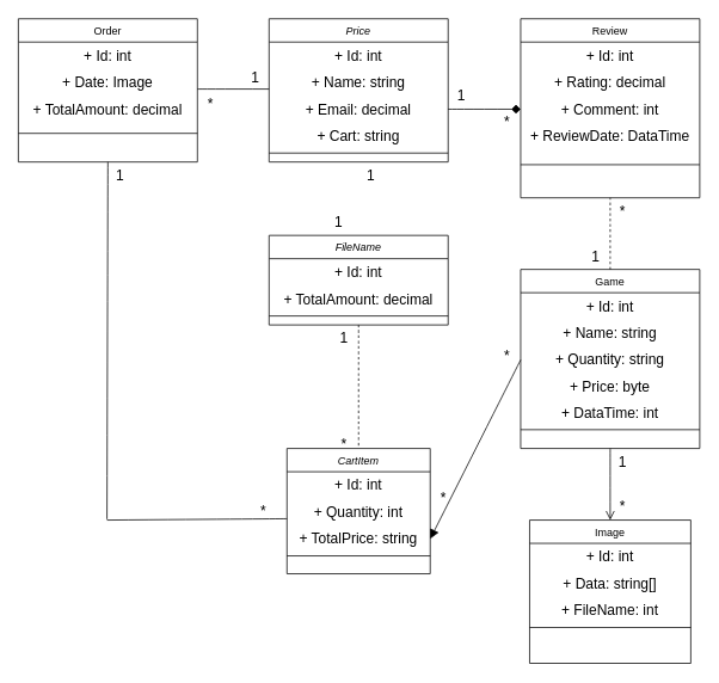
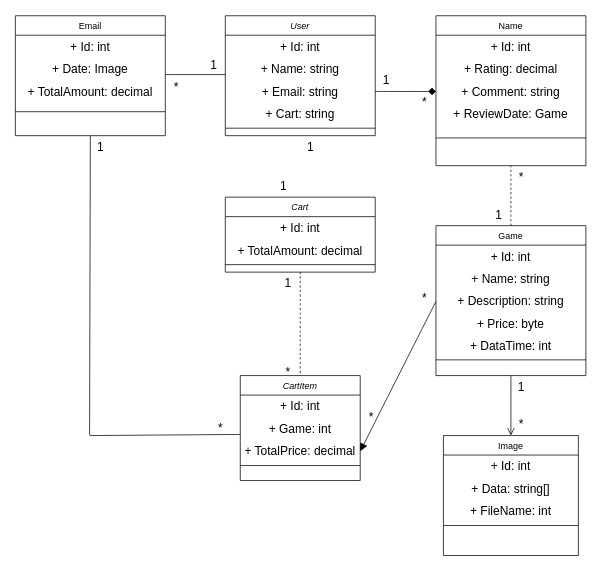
  <mxCell id="0" />
  <mxCell id="1" parent="0" />
- <mxCell id="2" value="Price" style="swimlane;fontStyle=2;align=center;verticalAlign=top;childLayout=stackLayout;horizontal=1;startSize=26;horizontalStack=0;resizeParent=1;resizeLast=0;collapsible=1;marginBottom=0;rounded=0;shadow=0;strokeWidth=1;" parent="1" vertex="1"><mxGeometry x="300" y="20" width="200" height="160" as="geometry"><mxRectangle x="230" y="140" width="160" height="26" as="alternateBounds" /></mxGeometry></mxCell>
+ <mxCell id="2" value="User" style="swimlane;fontStyle=2;align=center;verticalAlign=top;childLayout=stackLayout;horizontal=1;startSize=26;horizontalStack=0;resizeParent=1;resizeLast=0;collapsible=1;marginBottom=0;rounded=0;shadow=0;strokeWidth=1;" parent="1" vertex="1"><mxGeometry x="300" y="20" width="200" height="160" as="geometry"><mxRectangle x="230" y="140" width="160" height="26" as="alternateBounds" /></mxGeometry></mxCell>
  <mxCell id="3" value="+ Id: int" style="text;html=1;align=center;verticalAlign=middle;whiteSpace=wrap;rounded=0;fontSize=16;" parent="2" vertex="1"><mxGeometry y="26" width="200" height="30" as="geometry" /></mxCell>
  <mxCell id="4" value="+ Name: string" style="text;html=1;align=center;verticalAlign=middle;whiteSpace=wrap;rounded=0;fontSize=16;" parent="2" vertex="1"><mxGeometry y="56" width="200" height="30" as="geometry" /></mxCell>
- <mxCell id="5" value="+ Email: decimal" style="text;html=1;align=center;verticalAlign=middle;whiteSpace=wrap;rounded=0;fontSize=16;" parent="2" vertex="1"><mxGeometry y="86" width="200" height="30" as="geometry" /></mxCell>
+ <mxCell id="5" value="+ Email: string" style="text;html=1;align=center;verticalAlign=middle;whiteSpace=wrap;rounded=0;fontSize=16;" parent="2" vertex="1"><mxGeometry y="86" width="200" height="30" as="geometry" /></mxCell>
  <mxCell id="6" value="+ Cart: string" style="text;html=1;align=center;verticalAlign=middle;whiteSpace=wrap;rounded=0;fontSize=16;" parent="2" vertex="1"><mxGeometry y="116" width="200" height="30" as="geometry" /></mxCell>
  <mxCell id="7" value="" style="line;html=1;strokeWidth=1;align=left;verticalAlign=middle;spacingTop=-1;spacingLeft=3;spacingRight=3;rotatable=0;labelPosition=right;points=[];portConstraint=eastwest;" parent="2" vertex="1"><mxGeometry y="146" width="200" height="8" as="geometry" /></mxCell>
  <mxCell id="8" value="Game" style="swimlane;fontStyle=0;align=center;verticalAlign=top;childLayout=stackLayout;horizontal=1;startSize=26;horizontalStack=0;resizeParent=1;resizeLast=0;collapsible=1;marginBottom=0;rounded=0;shadow=0;strokeWidth=1;" parent="1" vertex="1"><mxGeometry x="581" y="300" width="200" height="200" as="geometry"><mxRectangle x="130" y="380" width="160" height="26" as="alternateBounds" /></mxGeometry></mxCell>
  <mxCell id="9" value="+ Id: int" style="text;html=1;align=center;verticalAlign=middle;whiteSpace=wrap;rounded=0;fontSize=16;" parent="8" vertex="1"><mxGeometry y="26" width="200" height="30" as="geometry" /></mxCell>
  <mxCell id="10" value="+ Name: string" style="text;html=1;align=center;verticalAlign=middle;whiteSpace=wrap;rounded=0;fontSize=16;" parent="8" vertex="1"><mxGeometry y="56" width="200" height="30" as="geometry" /></mxCell>
- <mxCell id="11" value="+ Quantity: string" style="text;html=1;align=center;verticalAlign=middle;whiteSpace=wrap;rounded=0;fontSize=16;" parent="8" vertex="1"><mxGeometry y="86" width="200" height="30" as="geometry" /></mxCell>
+ <mxCell id="11" value="+ Description: string" style="text;html=1;align=center;verticalAlign=middle;whiteSpace=wrap;rounded=0;fontSize=16;" parent="8" vertex="1"><mxGeometry y="86" width="200" height="30" as="geometry" /></mxCell>
  <mxCell id="12" value="+ Price: byte" style="text;html=1;align=center;verticalAlign=middle;whiteSpace=wrap;rounded=0;fontSize=16;" parent="8" vertex="1"><mxGeometry y="116" width="200" height="30" as="geometry" /></mxCell>
  <mxCell id="13" value="+ DataTime: int" style="text;html=1;align=center;verticalAlign=middle;whiteSpace=wrap;rounded=0;fontSize=16;" parent="8" vertex="1"><mxGeometry y="146" width="200" height="30" as="geometry" /></mxCell>
  <mxCell id="14" value="" style="line;html=1;strokeWidth=1;align=left;verticalAlign=middle;spacingTop=-1;spacingLeft=3;spacingRight=3;rotatable=0;labelPosition=right;points=[];portConstraint=eastwest;" parent="8" vertex="1"><mxGeometry y="176" width="200" height="6" as="geometry" /></mxCell>
- <mxCell id="15" value="Order" style="swimlane;fontStyle=0;align=center;verticalAlign=top;childLayout=stackLayout;horizontal=1;startSize=26;horizontalStack=0;resizeParent=1;resizeLast=0;collapsible=1;marginBottom=0;rounded=0;shadow=0;strokeWidth=1;" parent="1" vertex="1"><mxGeometry x="20" y="20" width="200" height="160" as="geometry"><mxRectangle x="340" y="380" width="170" height="26" as="alternateBounds" /></mxGeometry></mxCell>
+ <mxCell id="15" value="Email" style="swimlane;fontStyle=0;align=center;verticalAlign=top;childLayout=stackLayout;horizontal=1;startSize=26;horizontalStack=0;resizeParent=1;resizeLast=0;collapsible=1;marginBottom=0;rounded=0;shadow=0;strokeWidth=1;" parent="1" vertex="1"><mxGeometry x="20" y="20" width="200" height="160" as="geometry"><mxRectangle x="340" y="380" width="170" height="26" as="alternateBounds" /></mxGeometry></mxCell>
  <mxCell id="16" value="+ Id: int" style="text;html=1;align=center;verticalAlign=middle;whiteSpace=wrap;rounded=0;fontSize=16;" parent="15" vertex="1"><mxGeometry y="26" width="200" height="30" as="geometry" /></mxCell>
  <mxCell id="17" value="+ Date: Image" style="text;html=1;align=center;verticalAlign=middle;whiteSpace=wrap;rounded=0;fontSize=16;" parent="15" vertex="1"><mxGeometry y="56" width="200" height="30" as="geometry" /></mxCell>
  <mxCell id="18" value="+ TotalAmount: decimal" style="text;html=1;align=center;verticalAlign=middle;whiteSpace=wrap;rounded=0;fontSize=16;" parent="15" vertex="1"><mxGeometry y="86" width="200" height="30" as="geometry" /></mxCell>
  <mxCell id="19" value="" style="line;html=1;strokeWidth=1;align=left;verticalAlign=middle;spacingTop=-1;spacingLeft=3;spacingRight=3;rotatable=0;labelPosition=right;points=[];portConstraint=eastwest;" parent="15" vertex="1"><mxGeometry y="116" width="200" height="24" as="geometry" /></mxCell>
  <mxCell id="20" value="Image" style="swimlane;fontStyle=0;align=center;verticalAlign=top;childLayout=stackLayout;horizontal=1;startSize=26;horizontalStack=0;resizeParent=1;resizeLast=0;collapsible=1;marginBottom=0;rounded=0;shadow=0;strokeWidth=1;" parent="1" vertex="1"><mxGeometry x="591" y="580" width="180" height="160" as="geometry"><mxRectangle x="340" y="380" width="170" height="26" as="alternateBounds" /></mxGeometry></mxCell>
  <mxCell id="21" value="+ Id: int" style="text;html=1;align=center;verticalAlign=middle;whiteSpace=wrap;rounded=0;fontSize=16;" parent="20" vertex="1"><mxGeometry y="26" width="180" height="30" as="geometry" /></mxCell>
  <mxCell id="22" value="+ Data: string[]" style="text;html=1;align=center;verticalAlign=middle;whiteSpace=wrap;rounded=0;fontSize=16;" parent="20" vertex="1"><mxGeometry y="56" width="180" height="30" as="geometry" /></mxCell>
  <mxCell id="23" value="+ FileName: int" style="text;html=1;align=center;verticalAlign=middle;whiteSpace=wrap;rounded=0;fontSize=16;" parent="20" vertex="1"><mxGeometry y="86" width="180" height="30" as="geometry" /></mxCell>
  <mxCell id="24" value="" style="line;html=1;strokeWidth=1;align=left;verticalAlign=middle;spacingTop=-1;spacingLeft=3;spacingRight=3;rotatable=0;labelPosition=right;points=[];portConstraint=eastwest;" parent="20" vertex="1"><mxGeometry y="116" width="180" height="8" as="geometry" /></mxCell>
- <mxCell id="25" value="Review" style="swimlane;fontStyle=0;align=center;verticalAlign=top;childLayout=stackLayout;horizontal=1;startSize=26;horizontalStack=0;resizeParent=1;resizeLast=0;collapsible=1;marginBottom=0;rounded=0;shadow=0;strokeWidth=1;" parent="1" vertex="1"><mxGeometry x="581" y="20" width="200" height="200" as="geometry"><mxRectangle x="340" y="380" width="170" height="26" as="alternateBounds" /></mxGeometry></mxCell>
+ <mxCell id="25" value="Name" style="swimlane;fontStyle=0;align=center;verticalAlign=top;childLayout=stackLayout;horizontal=1;startSize=26;horizontalStack=0;resizeParent=1;resizeLast=0;collapsible=1;marginBottom=0;rounded=0;shadow=0;strokeWidth=1;" parent="1" vertex="1"><mxGeometry x="581" y="20" width="200" height="200" as="geometry"><mxRectangle x="340" y="380" width="170" height="26" as="alternateBounds" /></mxGeometry></mxCell>
  <mxCell id="26" value="+ Id: int" style="text;html=1;align=center;verticalAlign=middle;whiteSpace=wrap;rounded=0;fontSize=16;" parent="25" vertex="1"><mxGeometry y="26" width="200" height="30" as="geometry" /></mxCell>
  <mxCell id="27" value="+ Rating: decimal" style="text;html=1;align=center;verticalAlign=middle;whiteSpace=wrap;rounded=0;fontSize=16;" parent="25" vertex="1"><mxGeometry y="56" width="200" height="30" as="geometry" /></mxCell>
- <mxCell id="28" value="+ Comment: int" style="text;html=1;align=center;verticalAlign=middle;whiteSpace=wrap;rounded=0;fontSize=16;" parent="25" vertex="1"><mxGeometry y="86" width="200" height="30" as="geometry" /></mxCell>
- <mxCell id="29" value="+ ReviewDate: DataTime" style="text;html=1;align=center;verticalAlign=middle;whiteSpace=wrap;rounded=0;fontSize=16;" parent="25" vertex="1"><mxGeometry y="116" width="200" height="30" as="geometry" /></mxCell>
+ <mxCell id="28" value="+ Comment: string" style="text;html=1;align=center;verticalAlign=middle;whiteSpace=wrap;rounded=0;fontSize=16;" parent="25" vertex="1"><mxGeometry y="86" width="200" height="30" as="geometry" /></mxCell>
+ <mxCell id="29" value="+ ReviewDate: Game" style="text;html=1;align=center;verticalAlign=middle;whiteSpace=wrap;rounded=0;fontSize=16;" parent="25" vertex="1"><mxGeometry y="116" width="200" height="30" as="geometry" /></mxCell>
  <mxCell id="30" value="" style="line;html=1;strokeWidth=1;align=left;verticalAlign=middle;spacingTop=-1;spacingLeft=3;spacingRight=3;rotatable=0;labelPosition=right;points=[];portConstraint=eastwest;" parent="25" vertex="1"><mxGeometry y="146" width="200" height="34" as="geometry" /></mxCell>
  <mxCell id="31" value="" style="endArrow=none;html=1;rounded=0;fontSize=12;startSize=8;endSize=8;curved=1;entryX=0.5;entryY=1;entryDx=0;entryDy=0;exitX=0.5;exitY=0;exitDx=0;exitDy=0;dashed=1;" parent="1" source="8" target="25" edge="1"><mxGeometry width="50" height="50" relative="1" as="geometry"><mxPoint x="221" y="580" as="sourcePoint" /><mxPoint x="281" y="440" as="targetPoint" /></mxGeometry></mxCell>
  <mxCell id="32" style="edgeStyle=none;curved=1;rounded=0;orthogonalLoop=1;jettySize=auto;html=1;exitX=0.75;exitY=0;exitDx=0;exitDy=0;fontSize=12;startSize=8;endSize=8;" parent="1" source="15" target="15" edge="1"><mxGeometry relative="1" as="geometry" /></mxCell>
  <mxCell id="33" value="" style="endArrow=open;html=1;rounded=0;fontSize=12;startSize=8;endSize=8;curved=1;exitX=0.5;exitY=1;exitDx=0;exitDy=0;entryX=0.5;entryY=0;entryDx=0;entryDy=0;" parent="1" source="8" target="20" edge="1"><mxGeometry width="50" height="50" relative="1" as="geometry"><mxPoint x="181" y="620" as="sourcePoint" /><mxPoint x="281" y="620" as="targetPoint" /></mxGeometry></mxCell>
  <mxCell id="34" value="" style="endArrow=none;html=1;rounded=0;fontSize=12;startSize=8;endSize=8;curved=1;entryX=0;entryY=0.75;entryDx=0;entryDy=0;exitX=1;exitY=0.75;exitDx=0;exitDy=0;" parent="1" source="17" target="4" edge="1"><mxGeometry width="50" height="50" relative="1" as="geometry"><mxPoint x="260" y="90" as="sourcePoint" /><mxPoint x="260" y="168" as="targetPoint" /></mxGeometry></mxCell>
  <mxCell id="35" value="1" style="text;html=1;align=center;verticalAlign=middle;whiteSpace=wrap;rounded=0;fontSize=16;" parent="1" vertex="1"><mxGeometry x="270" y="70" width="30" height="30" as="geometry" /></mxCell>
  <mxCell id="36" value="*" style="text;html=1;align=center;verticalAlign=middle;whiteSpace=wrap;rounded=0;fontSize=16;" parent="1" vertex="1"><mxGeometry x="220" y="100" width="30" height="30" as="geometry" /></mxCell>
- <mxCell id="37" value="FileName" style="swimlane;fontStyle=2;align=center;verticalAlign=top;childLayout=stackLayout;horizontal=1;startSize=26;horizontalStack=0;resizeParent=1;resizeLast=0;collapsible=1;marginBottom=0;rounded=0;shadow=0;strokeWidth=1;" parent="1" vertex="1"><mxGeometry x="300" y="262" width="200" height="100" as="geometry"><mxRectangle x="230" y="140" width="160" height="26" as="alternateBounds" /></mxGeometry></mxCell>
+ <mxCell id="37" value="Cart" style="swimlane;fontStyle=2;align=center;verticalAlign=top;childLayout=stackLayout;horizontal=1;startSize=26;horizontalStack=0;resizeParent=1;resizeLast=0;collapsible=1;marginBottom=0;rounded=0;shadow=0;strokeWidth=1;" parent="1" vertex="1"><mxGeometry x="300" y="262" width="200" height="100" as="geometry"><mxRectangle x="230" y="140" width="160" height="26" as="alternateBounds" /></mxGeometry></mxCell>
  <mxCell id="38" value="+ Id: int" style="text;html=1;align=center;verticalAlign=middle;whiteSpace=wrap;rounded=0;fontSize=16;" parent="37" vertex="1"><mxGeometry y="26" width="200" height="30" as="geometry" /></mxCell>
  <mxCell id="39" value="+ TotalAmount: decimal" style="text;html=1;align=center;verticalAlign=middle;whiteSpace=wrap;rounded=0;fontSize=16;" parent="37" vertex="1"><mxGeometry y="56" width="200" height="30" as="geometry" /></mxCell>
  <mxCell id="40" value="" style="line;html=1;strokeWidth=1;align=left;verticalAlign=middle;spacingTop=-1;spacingLeft=3;spacingRight=3;rotatable=0;labelPosition=right;points=[];portConstraint=eastwest;" parent="37" vertex="1"><mxGeometry y="86" width="200" height="8" as="geometry" /></mxCell>
  <mxCell id="41" value="" style="endArrow=diamond;html=1;rounded=0;fontSize=12;startSize=8;endSize=8;curved=1;exitX=1;exitY=0.5;exitDx=0;exitDy=0;entryX=0;entryY=0.5;entryDx=0;entryDy=0;" parent="1" source="5" target="28" edge="1"><mxGeometry width="50" height="50" relative="1" as="geometry"><mxPoint x="230" y="109" as="sourcePoint" /><mxPoint x="620" y="190" as="targetPoint" /></mxGeometry></mxCell>
  <mxCell id="42" value="CartItem" style="swimlane;fontStyle=2;align=center;verticalAlign=top;childLayout=stackLayout;horizontal=1;startSize=26;horizontalStack=0;resizeParent=1;resizeLast=0;collapsible=1;marginBottom=0;rounded=0;shadow=0;strokeWidth=1;" parent="1" vertex="1"><mxGeometry x="320" y="500" width="160" height="140" as="geometry"><mxRectangle x="230" y="140" width="160" height="26" as="alternateBounds" /></mxGeometry></mxCell>
  <mxCell id="43" value="+ Id: int" style="text;html=1;align=center;verticalAlign=middle;whiteSpace=wrap;rounded=0;fontSize=16;" parent="42" vertex="1"><mxGeometry y="26" width="160" height="30" as="geometry" /></mxCell>
- <mxCell id="44" value="+ Quantity: int" style="text;html=1;align=center;verticalAlign=middle;whiteSpace=wrap;rounded=0;fontSize=16;" parent="42" vertex="1"><mxGeometry y="56" width="160" height="30" as="geometry" /></mxCell>
- <mxCell id="45" value="+ TotalPrice: string" style="text;html=1;align=center;verticalAlign=middle;whiteSpace=wrap;rounded=0;fontSize=16;" parent="42" vertex="1"><mxGeometry y="86" width="160" height="30" as="geometry" /></mxCell>
+ <mxCell id="44" value="+ Game: int" style="text;html=1;align=center;verticalAlign=middle;whiteSpace=wrap;rounded=0;fontSize=16;" parent="42" vertex="1"><mxGeometry y="56" width="160" height="30" as="geometry" /></mxCell>
+ <mxCell id="45" value="+ TotalPrice: decimal" style="text;html=1;align=center;verticalAlign=middle;whiteSpace=wrap;rounded=0;fontSize=16;" parent="42" vertex="1"><mxGeometry y="86" width="160" height="30" as="geometry" /></mxCell>
  <mxCell id="46" value="" style="line;html=1;strokeWidth=1;align=left;verticalAlign=middle;spacingTop=-1;spacingLeft=3;spacingRight=3;rotatable=0;labelPosition=right;points=[];portConstraint=eastwest;" parent="42" vertex="1"><mxGeometry y="116" width="160" height="8" as="geometry" /></mxCell>
  <mxCell id="47" value="" style="endArrow=none;html=1;rounded=0;fontSize=12;startSize=8;endSize=8;curved=1;entryX=0.5;entryY=0;entryDx=0;entryDy=0;exitX=0.5;exitY=1;exitDx=0;exitDy=0;dashed=1;" parent="1" source="37" target="42" edge="1"><mxGeometry width="50" height="50" relative="1" as="geometry"><mxPoint x="130" y="232" as="sourcePoint" /><mxPoint x="130" y="402" as="targetPoint" /></mxGeometry></mxCell>
  <mxCell id="48" value="" style="endArrow=block;html=1;rounded=0;fontSize=12;startSize=8;endSize=8;curved=1;entryX=1;entryY=0.5;entryDx=0;entryDy=0;exitX=0;exitY=0.5;exitDx=0;exitDy=0;" parent="1" source="11" target="45" edge="1"><mxGeometry width="50" height="50" relative="1" as="geometry"><mxPoint x="410" y="370" as="sourcePoint" /><mxPoint x="350" y="465" as="targetPoint" /></mxGeometry></mxCell>
  <mxCell id="49" value="1" style="text;html=1;align=center;verticalAlign=middle;whiteSpace=wrap;rounded=0;fontSize=16;" parent="1" vertex="1"><mxGeometry x="399" y="180" width="30" height="30" as="geometry" /></mxCell>
  <mxCell id="50" value="1" style="text;html=1;align=center;verticalAlign=middle;whiteSpace=wrap;rounded=0;fontSize=16;" parent="1" vertex="1"><mxGeometry x="363" y="232" width="30" height="30" as="geometry" /></mxCell>
  <mxCell id="51" value="1" style="text;html=1;align=center;verticalAlign=middle;whiteSpace=wrap;rounded=0;fontSize=16;" parent="1" vertex="1"><mxGeometry x="500" y="90" width="30" height="30" as="geometry" /></mxCell>
  <mxCell id="52" value="*" style="text;html=1;align=center;verticalAlign=middle;whiteSpace=wrap;rounded=0;fontSize=16;" parent="1" vertex="1"><mxGeometry x="551" y="120" width="30" height="30" as="geometry" /></mxCell>
  <mxCell id="53" value="*" style="text;html=1;align=center;verticalAlign=middle;whiteSpace=wrap;rounded=0;fontSize=16;" parent="1" vertex="1"><mxGeometry x="680" y="220" width="30" height="30" as="geometry" /></mxCell>
  <mxCell id="54" value="1" style="text;html=1;align=center;verticalAlign=middle;whiteSpace=wrap;rounded=0;fontSize=16;" parent="1" vertex="1"><mxGeometry x="650" y="270" width="30" height="30" as="geometry" /></mxCell>
  <mxCell id="55" value="*" style="text;html=1;align=center;verticalAlign=middle;whiteSpace=wrap;rounded=0;fontSize=16;" parent="1" vertex="1"><mxGeometry x="680" y="550" width="30" height="30" as="geometry" /></mxCell>
  <mxCell id="56" value="1" style="text;html=1;align=center;verticalAlign=middle;whiteSpace=wrap;rounded=0;fontSize=16;" parent="1" vertex="1"><mxGeometry x="680" y="500" width="30" height="30" as="geometry" /></mxCell>
  <mxCell id="57" value="1" style="text;html=1;align=center;verticalAlign=middle;whiteSpace=wrap;rounded=0;fontSize=16;" parent="1" vertex="1"><mxGeometry x="369" y="362" width="30" height="30" as="geometry" /></mxCell>
  <mxCell id="58" value="*" style="text;html=1;align=center;verticalAlign=middle;whiteSpace=wrap;rounded=0;fontSize=16;" parent="1" vertex="1"><mxGeometry x="551" y="382" width="30" height="30" as="geometry" /></mxCell>
  <mxCell id="59" value="*" style="text;html=1;align=center;verticalAlign=middle;whiteSpace=wrap;rounded=0;fontSize=16;" parent="1" vertex="1"><mxGeometry x="480" y="540" width="30" height="30" as="geometry" /></mxCell>
  <mxCell id="60" value="*" style="text;html=1;align=center;verticalAlign=middle;whiteSpace=wrap;rounded=0;fontSize=16;" parent="1" vertex="1"><mxGeometry x="369" y="480" width="30" height="30" as="geometry" /></mxCell>
  <mxCell id="61" value="" style="endArrow=none;html=1;rounded=0;fontSize=12;startSize=8;endSize=8;curved=1;exitX=0.5;exitY=1;exitDx=0;exitDy=0;" edge="1" parent="1" source="15"><mxGeometry width="50" height="50" relative="1" as="geometry"><mxPoint x="119.5" y="210" as="sourcePoint" /><mxPoint x="119" y="579" as="targetPoint" /></mxGeometry></mxCell>
  <mxCell id="62" value="" style="endArrow=none;html=1;rounded=0;fontSize=12;startSize=8;endSize=8;curved=1;exitX=0;exitY=0.75;exitDx=0;exitDy=0;" edge="1" parent="1" source="44"><mxGeometry width="50" height="50" relative="1" as="geometry"><mxPoint x="289" y="573" as="sourcePoint" /><mxPoint x="119" y="580" as="targetPoint" /></mxGeometry></mxCell>
  <mxCell id="63" value="1" style="text;html=1;align=center;verticalAlign=middle;whiteSpace=wrap;rounded=0;fontSize=16;" vertex="1" parent="1"><mxGeometry x="119" y="180" width="30" height="30" as="geometry" /></mxCell>
  <mxCell id="64" value="*" style="text;html=1;align=center;verticalAlign=middle;whiteSpace=wrap;rounded=0;fontSize=16;" vertex="1" parent="1"><mxGeometry x="279" y="555" width="30" height="30" as="geometry" /></mxCell>
